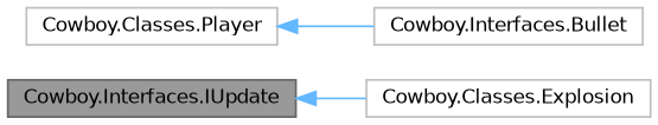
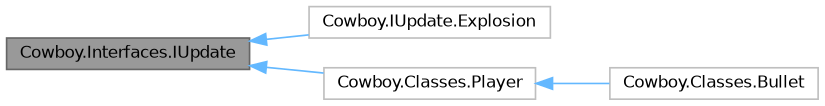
  digraph {
    rankdir=LR
    node [color=grey75 fillcolor=white fontname=Helvetica fontsize=10 shape=box style=filled]
    edge [color=steelblue1 dir=back fontname=Helvetica fontsize=10 labelfontname=Helvetica labelfontsize=10 style=solid]
    n1 [color=gray40 fillcolor=grey60 fontcolor=black height=0.2 label="Cowboy.Interfaces.IUpdate" width=0.4]
-   n2 [height=0.2 label="Cowboy.Classes.Explosion" width=0.4]
+   n2 [height=0.2 label="Cowboy.IUpdate.Explosion" width=0.4]
    n3 [height=0.2 label="Cowboy.Classes.Player" width=0.4]
-   n4 [height=0.2 label="Cowboy.Interfaces.Bullet" width=0.4]
+   n4 [height=0.2 label="Cowboy.Classes.Bullet" width=0.4]
    n1 -> n2
+   n1 -> n3
    n3 -> n4
  }
